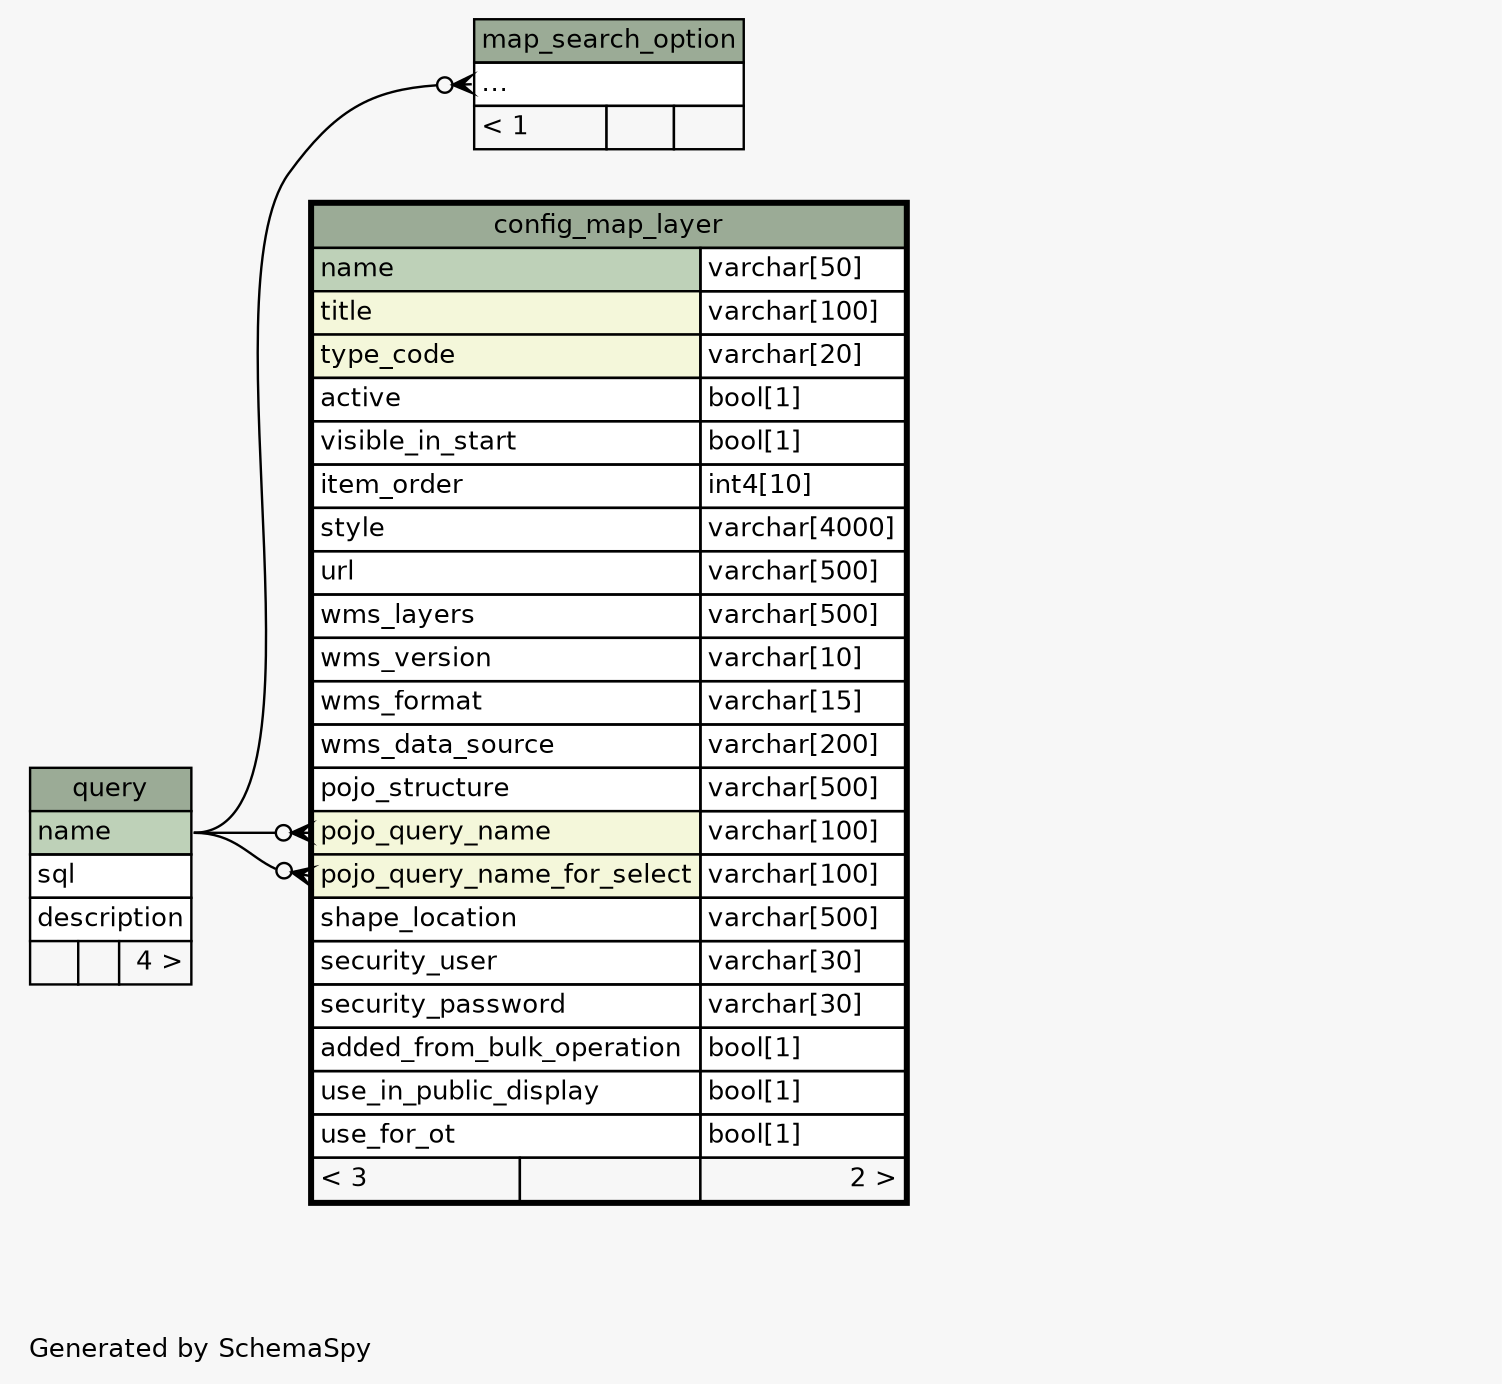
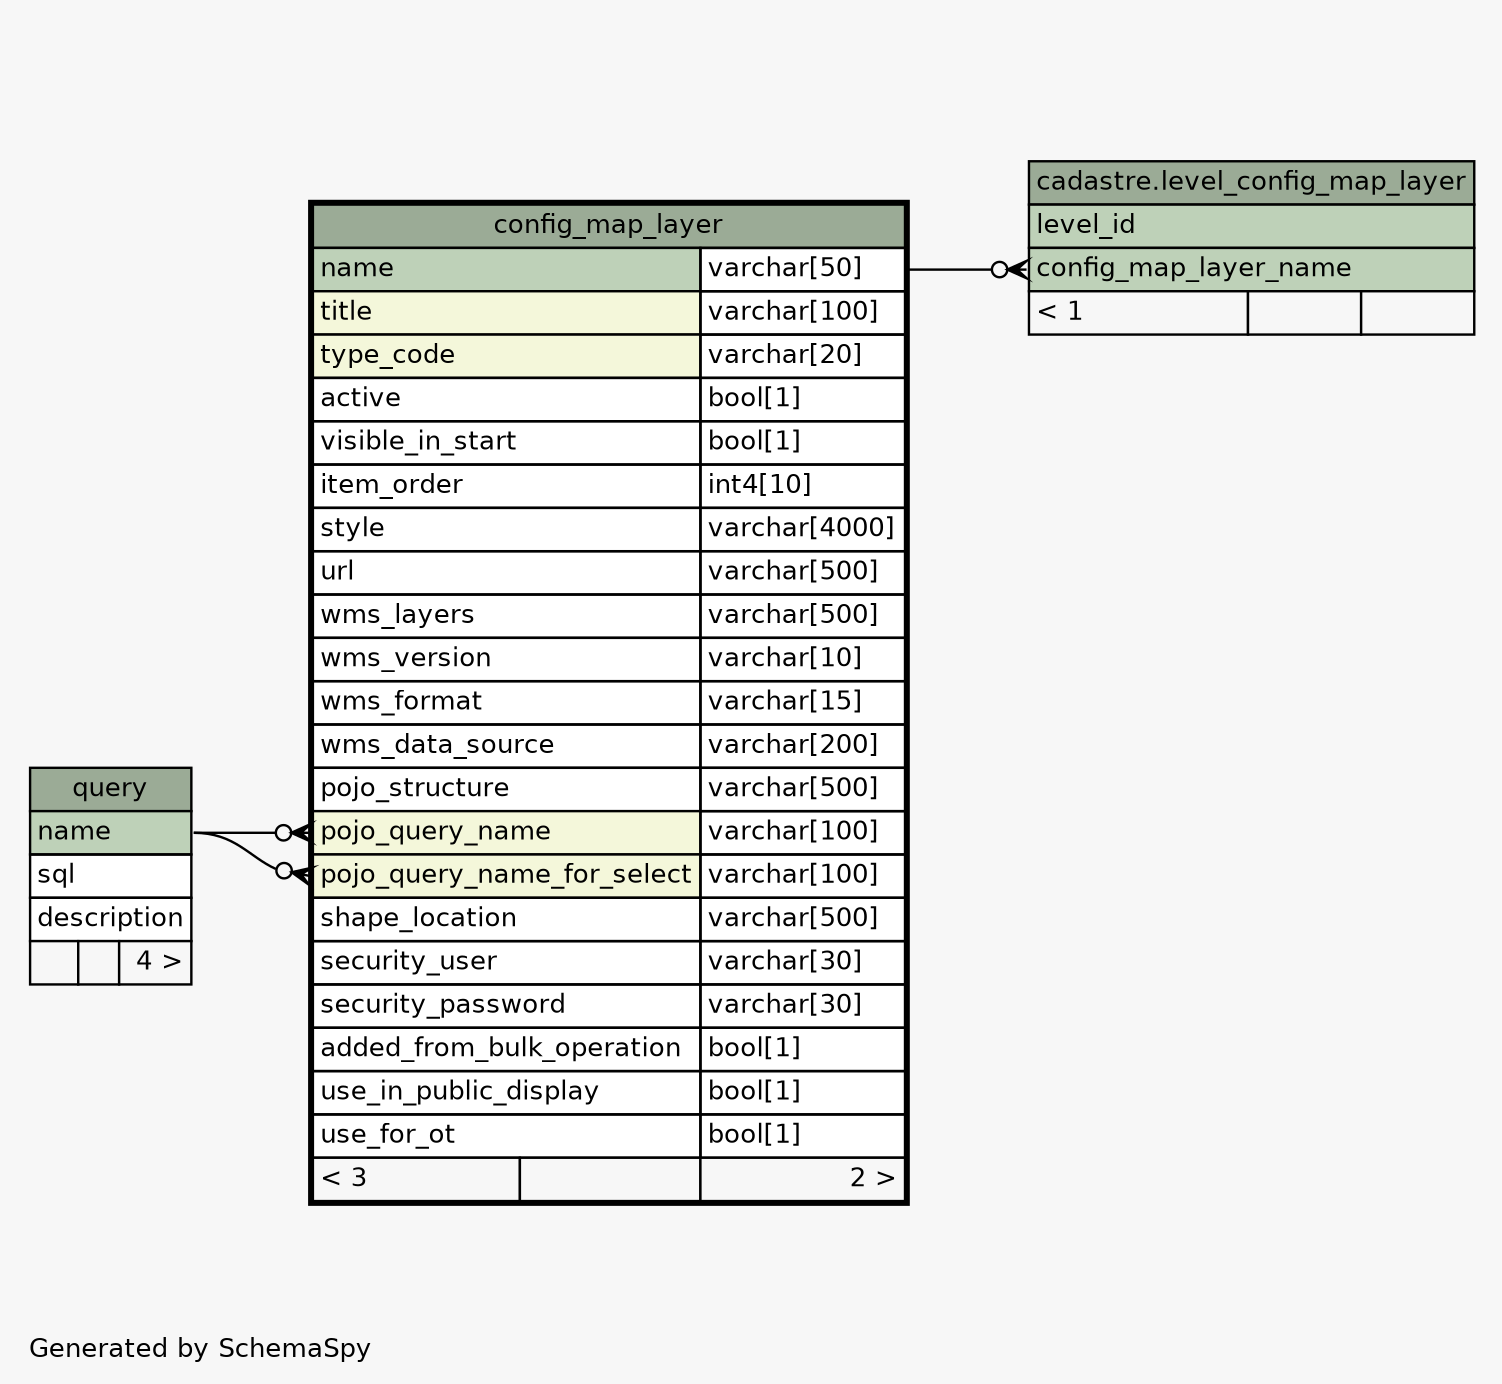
  digraph {
    bgcolor="#f7f7f7"
    fontname=Helvetica
    fontsize=11
    label="\nGenerated by SchemaSpy"
    labeljust=l
    nodesep=0.18
    rankdir=RL
    ranksep=0.46
    node [fontname=Helvetica fontsize=11 shape=plaintext]
    edge [arrowhead=none arrowsize=0.8 arrowtail=crowodot dir=back headport="name:e"]
    n1 [label=<     <TABLE BORDER="2" CELLBORDER="1" CELLSPACING="0" BGCOLOR="#ffffff">       <TR><TD COLSPAN="3" BGCOLOR="#9bab96" ALIGN="CENTER">config_map_layer</TD></TR>       <TR><TD PORT="name" COLSPAN="2" BGCOLOR="#bed1b8" ALIGN="LEFT">name</TD><TD PORT="name.type" ALIGN="LEFT">varchar[50]</TD></TR>       <TR><TD PORT="title" COLSPAN="2" BGCOLOR="#f4f7da" ALIGN="LEFT">title</TD><TD PORT="title.type" ALIGN="LEFT">varchar[100]</TD></TR>       <TR><TD PORT="type_code" COLSPAN="2" BGCOLOR="#f4f7da" ALIGN="LEFT">type_code</TD><TD PORT="type_code.type" ALIGN="LEFT">varchar[20]</TD></TR>       <TR><TD PORT="active" COLSPAN="2" ALIGN="LEFT">active</TD><TD PORT="active.type" ALIGN="LEFT">bool[1]</TD></TR>       <TR><TD PORT="visible_in_start" COLSPAN="2" ALIGN="LEFT">visible_in_start</TD><TD PORT="visible_in_start.type" ALIGN="LEFT">bool[1]</TD></TR>       <TR><TD PORT="item_order" COLSPAN="2" ALIGN="LEFT">item_order</TD><TD PORT="item_order.type" ALIGN="LEFT">int4[10]</TD></TR>       <TR><TD PORT="style" COLSPAN="2" ALIGN="LEFT">style</TD><TD PORT="style.type" ALIGN="LEFT">varchar[4000]</TD></TR>       <TR><TD PORT="url" COLSPAN="2" ALIGN="LEFT">url</TD><TD PORT="url.type" ALIGN="LEFT">varchar[500]</TD></TR>       <TR><TD PORT="wms_layers" COLSPAN="2" ALIGN="LEFT">wms_layers</TD><TD PORT="wms_layers.type" ALIGN="LEFT">varchar[500]</TD></TR>       <TR><TD PORT="wms_version" COLSPAN="2" ALIGN="LEFT">wms_version</TD><TD PORT="wms_version.type" ALIGN="LEFT">varchar[10]</TD></TR>       <TR><TD PORT="wms_format" COLSPAN="2" ALIGN="LEFT">wms_format</TD><TD PORT="wms_format.type" ALIGN="LEFT">varchar[15]</TD></TR>       <TR><TD PORT="wms_data_source" COLSPAN="2" ALIGN="LEFT">wms_data_source</TD><TD PORT="wms_data_source.type" ALIGN="LEFT">varchar[200]</TD></TR>       <TR><TD PORT="pojo_structure" COLSPAN="2" ALIGN="LEFT">pojo_structure</TD><TD PORT="pojo_structure.type" ALIGN="LEFT">varchar[500]</TD></TR>       <TR><TD PORT="pojo_query_name" COLSPAN="2" BGCOLOR="#f4f7da" ALIGN="LEFT">pojo_query_name</TD><TD PORT="pojo_query_name.type" ALIGN="LEFT">varchar[100]</TD></TR>       <TR><TD PORT="pojo_query_name_for_select" COLSPAN="2" BGCOLOR="#f4f7da" ALIGN="LEFT">pojo_query_name_for_select</TD><TD PORT="pojo_query_name_for_select.type" ALIGN="LEFT">varchar[100]</TD></TR>       <TR><TD PORT="shape_location" COLSPAN="2" ALIGN="LEFT">shape_location</TD><TD PORT="shape_location.type" ALIGN="LEFT">varchar[500]</TD></TR>       <TR><TD PORT="security_user" COLSPAN="2" ALIGN="LEFT">security_user</TD><TD PORT="security_user.type" ALIGN="LEFT">varchar[30]</TD></TR>       <TR><TD PORT="security_password" COLSPAN="2" ALIGN="LEFT">security_password</TD><TD PORT="security_password.type" ALIGN="LEFT">varchar[30]</TD></TR>       <TR><TD PORT="added_from_bulk_operation" COLSPAN="2" ALIGN="LEFT">added_from_bulk_operation</TD><TD PORT="added_from_bulk_operation.type" ALIGN="LEFT">bool[1]</TD></TR>       <TR><TD PORT="use_in_public_display" COLSPAN="2" ALIGN="LEFT">use_in_public_display</TD><TD PORT="use_in_public_display.type" ALIGN="LEFT">bool[1]</TD></TR>       <TR><TD PORT="use_for_ot" COLSPAN="2" ALIGN="LEFT">use_for_ot</TD><TD PORT="use_for_ot.type" ALIGN="LEFT">bool[1]</TD></TR>       <TR><TD ALIGN="LEFT" BGCOLOR="#f7f7f7">&lt; 3</TD><TD ALIGN="RIGHT" BGCOLOR="#f7f7f7">  </TD><TD ALIGN="RIGHT" BGCOLOR="#f7f7f7">2 &gt;</TD></TR>     </TABLE>>]
    n2 [label=<     <TABLE BORDER="0" CELLBORDER="1" CELLSPACING="0" BGCOLOR="#ffffff">       <TR><TD COLSPAN="3" BGCOLOR="#9bab96" ALIGN="CENTER">query</TD></TR>       <TR><TD PORT="name" COLSPAN="3" BGCOLOR="#bed1b8" ALIGN="LEFT">name</TD></TR>       <TR><TD PORT="sql" COLSPAN="3" ALIGN="LEFT">sql</TD></TR>       <TR><TD PORT="description" COLSPAN="3" ALIGN="LEFT">description</TD></TR>       <TR><TD ALIGN="LEFT" BGCOLOR="#f7f7f7">  </TD><TD ALIGN="RIGHT" BGCOLOR="#f7f7f7">  </TD><TD ALIGN="RIGHT" BGCOLOR="#f7f7f7">4 &gt;</TD></TR>     </TABLE>>]
-   n4 [label=<     <TABLE BORDER="0" CELLBORDER="1" CELLSPACING="0" BGCOLOR="#ffffff">       <TR><TD COLSPAN="3" BGCOLOR="#9bab96" ALIGN="CENTER">map_search_option</TD></TR>       <TR><TD PORT="elipses" COLSPAN="3" ALIGN="LEFT">...</TD></TR>       <TR><TD ALIGN="LEFT" BGCOLOR="#f7f7f7">&lt; 1</TD><TD ALIGN="RIGHT" BGCOLOR="#f7f7f7">  </TD><TD ALIGN="RIGHT" BGCOLOR="#f7f7f7">  </TD></TR>     </TABLE>>]
+   n3 [label=<     <TABLE BORDER="0" CELLBORDER="1" CELLSPACING="0" BGCOLOR="#ffffff">       <TR><TD COLSPAN="3" BGCOLOR="#9bab96" ALIGN="CENTER">cadastre.level_config_map_layer</TD></TR>       <TR><TD PORT="level_id" COLSPAN="3" BGCOLOR="#bed1b8" ALIGN="LEFT">level_id</TD></TR>       <TR><TD PORT="config_map_layer_name" COLSPAN="3" BGCOLOR="#bed1b8" ALIGN="LEFT">config_map_layer_name</TD></TR>       <TR><TD ALIGN="LEFT" BGCOLOR="#f7f7f7">&lt; 1</TD><TD ALIGN="RIGHT" BGCOLOR="#f7f7f7">  </TD><TD ALIGN="RIGHT" BGCOLOR="#f7f7f7">  </TD></TR>     </TABLE>>]
    n1 -> n2 [tailport="pojo_query_name:w"]
    n1 -> n2 [tailport="pojo_query_name_for_select:w"]
-   n4 -> n2 [tailport="elipses:w"]
+   n3 -> n1 [headport="name.type:e" tailport="config_map_layer_name:w"]
  }
